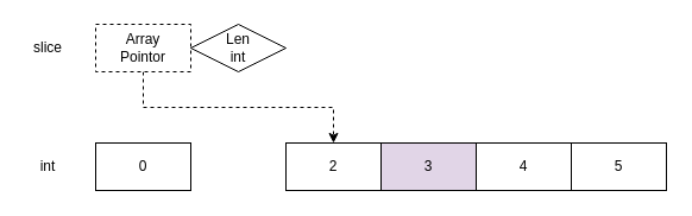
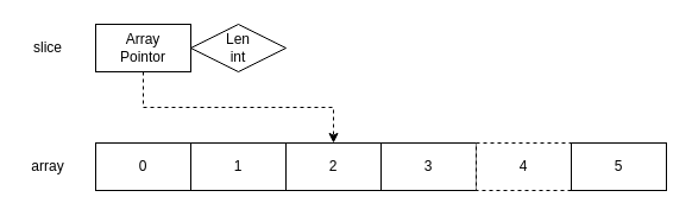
  <mxCell id="0" />
  <mxCell id="1" parent="0" />
  <mxCell id="2" value="0" style="rounded=0;whiteSpace=wrap;html=1;" parent="1" vertex="1"><mxGeometry x="80" y="120" width="80" height="40" as="geometry" /></mxCell>
+ <mxCell id="3" value="1" style="rounded=0;whiteSpace=wrap;html=1;" parent="1" vertex="1"><mxGeometry x="160" y="120" width="80" height="40" as="geometry" /></mxCell>
  <mxCell id="4" value="2" style="rounded=0;whiteSpace=wrap;html=1;" parent="1" vertex="1"><mxGeometry x="240" y="120" width="80" height="40" as="geometry" /></mxCell>
- <mxCell id="5" value="3" style="rounded=0;whiteSpace=wrap;html=1;fillColor=#e1d5e7;" parent="1" vertex="1"><mxGeometry x="320" y="120" width="80" height="40" as="geometry" /></mxCell>
- <mxCell id="6" value="4" style="rounded=0;whiteSpace=wrap;html=1;" parent="1" vertex="1"><mxGeometry x="400" y="120" width="80" height="40" as="geometry" /></mxCell>
+ <mxCell id="5" value="3" style="rounded=0;whiteSpace=wrap;html=1;" parent="1" vertex="1"><mxGeometry x="320" y="120" width="80" height="40" as="geometry" /></mxCell>
+ <mxCell id="6" value="4" style="rounded=0;whiteSpace=wrap;html=1;dashed=1;" parent="1" vertex="1"><mxGeometry x="400" y="120" width="80" height="40" as="geometry" /></mxCell>
  <mxCell id="7" value="5" style="rounded=0;whiteSpace=wrap;html=1;" parent="1" vertex="1"><mxGeometry x="480" y="120" width="80" height="40" as="geometry" /></mxCell>
- <mxCell id="8" value="int" style="text;html=1;strokeColor=none;fillColor=none;align=center;verticalAlign=middle;whiteSpace=wrap;rounded=0;" parent="1" vertex="1"><mxGeometry x="20" y="130" width="40" height="20" as="geometry" /></mxCell>
+ <mxCell id="8" value="array" style="text;html=1;strokeColor=none;fillColor=none;align=center;verticalAlign=middle;whiteSpace=wrap;rounded=0;" parent="1" vertex="1"><mxGeometry x="20" y="130" width="40" height="20" as="geometry" /></mxCell>
  <mxCell id="9" style="edgeStyle=orthogonalEdgeStyle;rounded=0;orthogonalLoop=1;jettySize=auto;html=1;exitX=0.5;exitY=1;exitDx=0;exitDy=0;dashed=1;" edge="1" parent="1" source="10" target="4"><mxGeometry relative="1" as="geometry" /></mxCell>
- <mxCell id="10" value="Array&lt;br&gt;Pointor" style="rounded=0;whiteSpace=wrap;html=1;dashed=1;" parent="1" vertex="1"><mxGeometry x="80" y="20" width="80" height="40" as="geometry" /></mxCell>
+ <mxCell id="10" value="Array&lt;br&gt;Pointor" style="rounded=0;whiteSpace=wrap;html=1;" parent="1" vertex="1"><mxGeometry x="80" y="20" width="80" height="40" as="geometry" /></mxCell>
  <mxCell id="11" value="Len&lt;br&gt;int" style="rhombus;whiteSpace=wrap;html=1;" parent="1" vertex="1"><mxGeometry x="160" y="20" width="80" height="40" as="geometry" /></mxCell>
  <mxCell id="12" value="slice" style="text;html=1;strokeColor=none;fillColor=none;align=center;verticalAlign=middle;whiteSpace=wrap;rounded=0;" parent="1" vertex="1"><mxGeometry x="20" y="30" width="40" height="20" as="geometry" /></mxCell>
